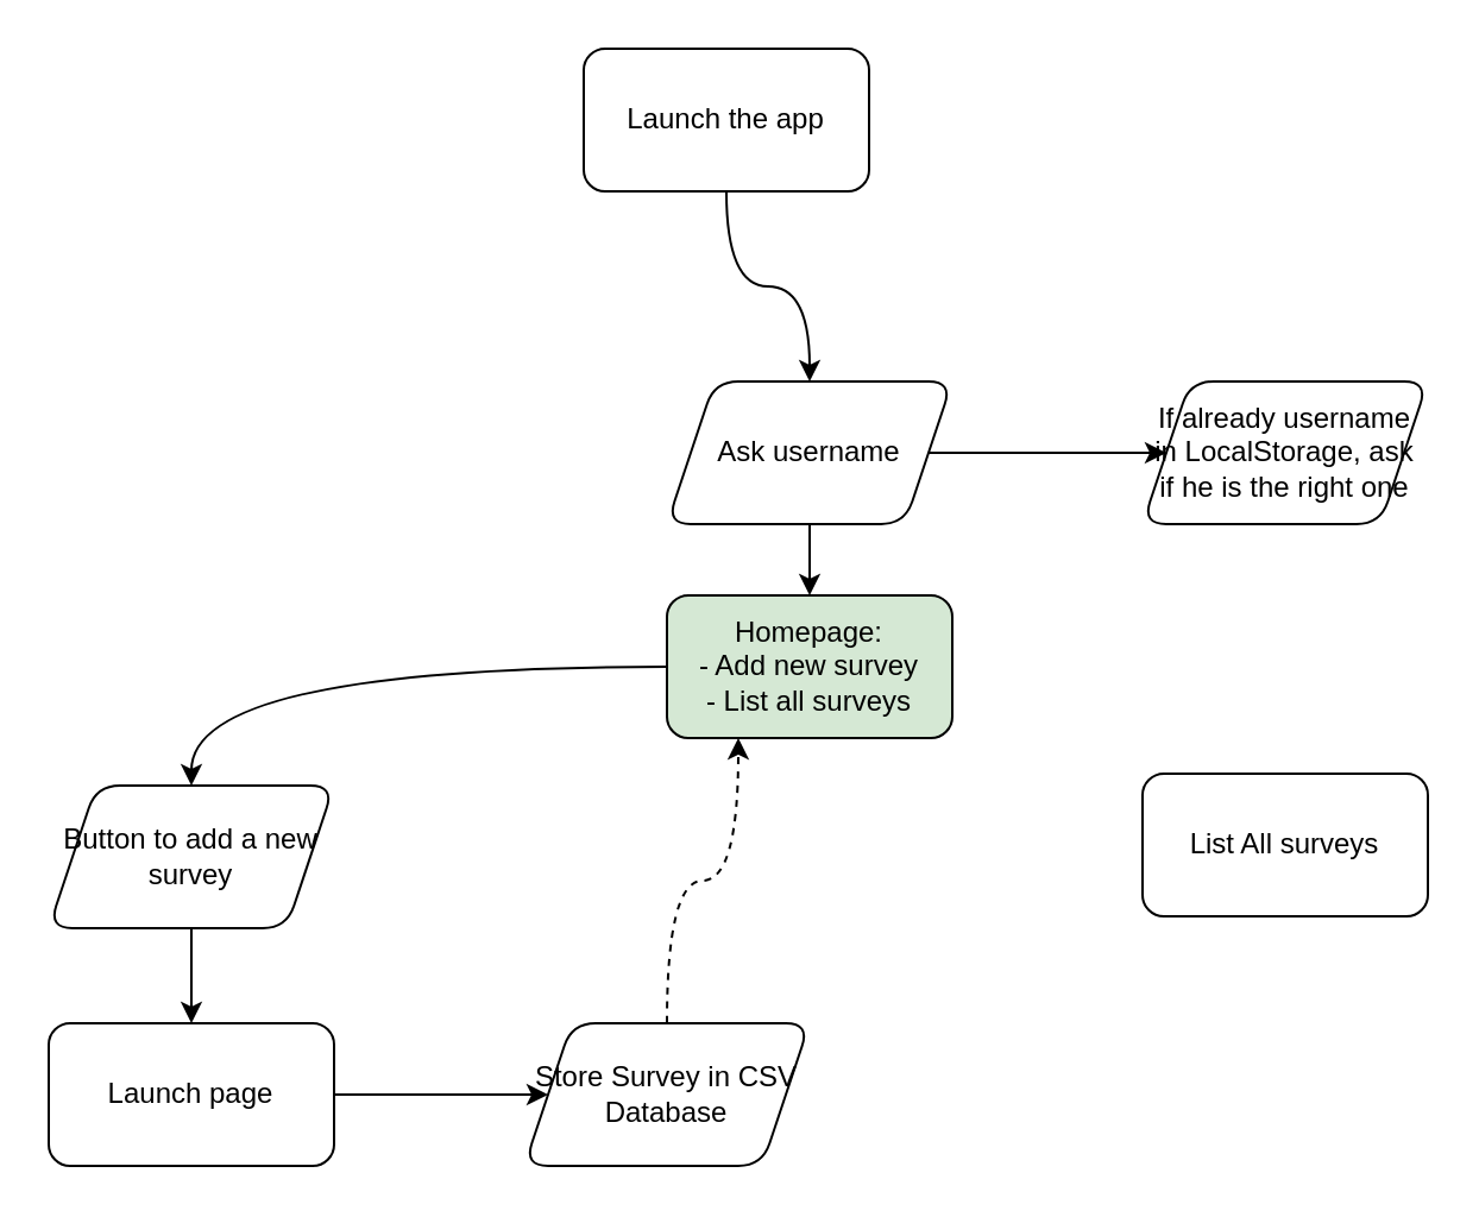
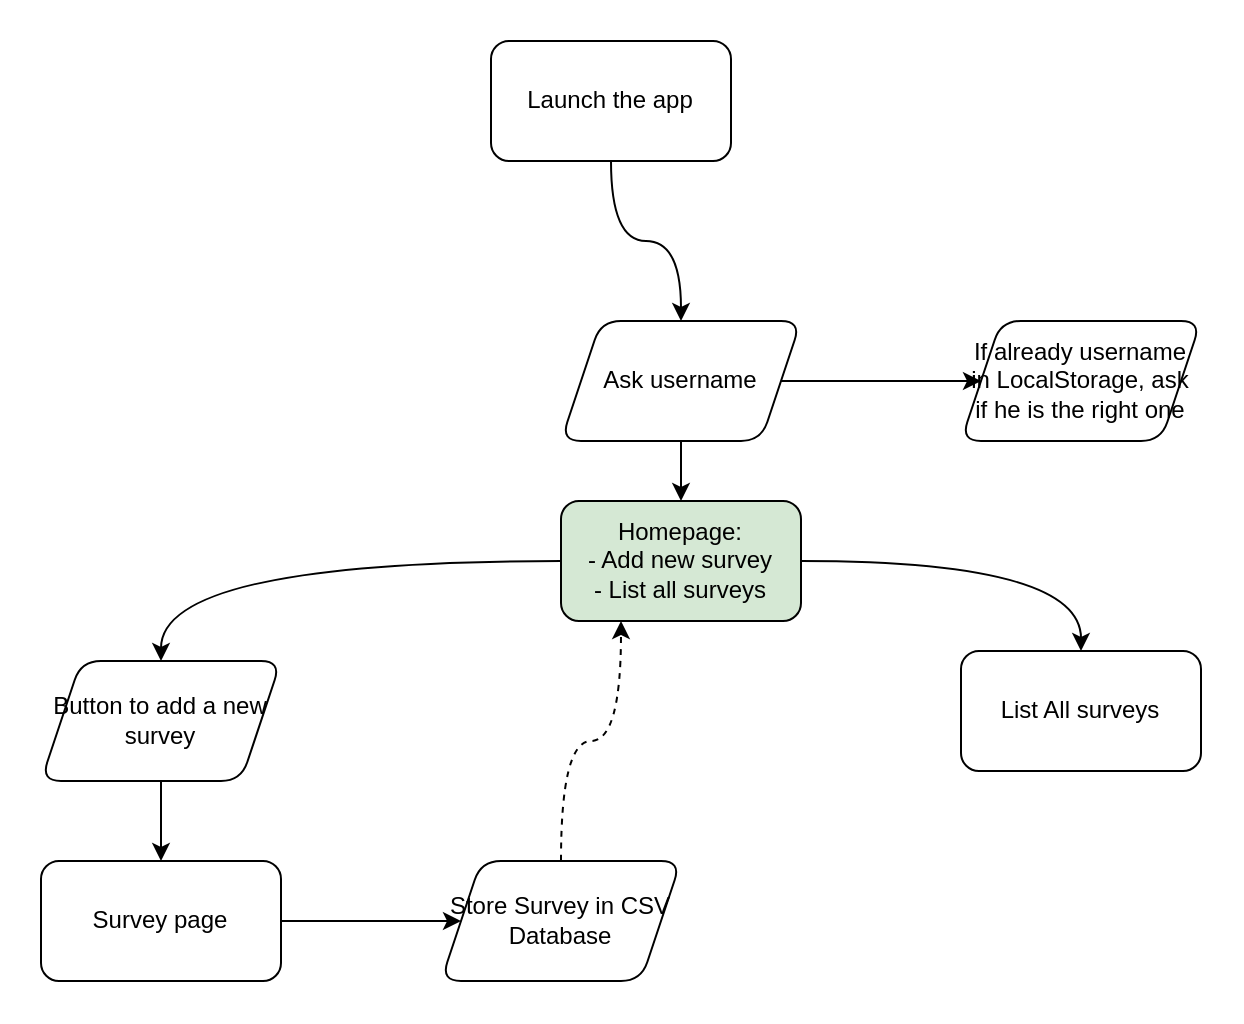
  <mxCell id="0" />
  <mxCell id="1" parent="0" />
  <mxCell id="2" value="" style="edgeStyle=orthogonalEdgeStyle;orthogonalLoop=1;jettySize=auto;html=1;curved=1;" parent="1" source="3" target="6" edge="1"><mxGeometry relative="1" as="geometry" /></mxCell>
  <mxCell id="3" value="Launch the app" style="whiteSpace=wrap;html=1;rounded=1;" parent="1" vertex="1"><mxGeometry x="245" y="20" width="120" height="60" as="geometry" /></mxCell>
  <mxCell id="4" value="" style="edgeStyle=orthogonalEdgeStyle;orthogonalLoop=1;jettySize=auto;html=1;curved=1;" parent="1" source="6" target="7" edge="1"><mxGeometry relative="1" as="geometry" /></mxCell>
  <mxCell id="5" value="" style="edgeStyle=orthogonalEdgeStyle;orthogonalLoop=1;jettySize=auto;html=1;curved=1;" parent="1" source="6" target="14" edge="1"><mxGeometry relative="1" as="geometry" /></mxCell>
  <mxCell id="6" value="Ask username" style="shape=parallelogram;perimeter=parallelogramPerimeter;whiteSpace=wrap;html=1;fixedSize=1;rounded=1;" parent="1" vertex="1"><mxGeometry x="280" y="160" width="120" height="60" as="geometry" /></mxCell>
  <mxCell id="7" value="If already username in LocalStorage, ask if he is the right one" style="shape=parallelogram;perimeter=parallelogramPerimeter;whiteSpace=wrap;html=1;fixedSize=1;rounded=1;" parent="1" vertex="1"><mxGeometry x="480" y="160" width="120" height="60" as="geometry" /></mxCell>
  <mxCell id="8" value="" style="edgeStyle=orthogonalEdgeStyle;orthogonalLoop=1;jettySize=auto;html=1;curved=1;" parent="1" source="9" target="11" edge="1"><mxGeometry relative="1" as="geometry" /></mxCell>
  <mxCell id="9" value="Button to add a new survey" style="shape=parallelogram;perimeter=parallelogramPerimeter;whiteSpace=wrap;html=1;fixedSize=1;rounded=1;" parent="1" vertex="1"><mxGeometry x="20" y="330" width="120" height="60" as="geometry" /></mxCell>
  <mxCell id="10" value="" style="edgeStyle=orthogonalEdgeStyle;orthogonalLoop=1;jettySize=auto;html=1;curved=1;" parent="1" source="11" target="16" edge="1"><mxGeometry relative="1" as="geometry" /></mxCell>
- <mxCell id="11" value="Launch page" style="whiteSpace=wrap;html=1;rounded=1;" parent="1" vertex="1"><mxGeometry x="20" y="430" width="120" height="60" as="geometry" /></mxCell>
+ <mxCell id="11" value="Survey page" style="whiteSpace=wrap;html=1;rounded=1;" parent="1" vertex="1"><mxGeometry x="20" y="430" width="120" height="60" as="geometry" /></mxCell>
  <mxCell id="12" style="edgeStyle=orthogonalEdgeStyle;orthogonalLoop=1;jettySize=auto;html=1;exitX=0;exitY=0.5;exitDx=0;exitDy=0;curved=1;" parent="1" source="14" target="9" edge="1"><mxGeometry relative="1" as="geometry" /></mxCell>
+ <mxCell id="13" value="" style="edgeStyle=orthogonalEdgeStyle;curved=1;rounded=0;orthogonalLoop=1;jettySize=auto;html=1;" parent="1" source="14" target="17" edge="1"><mxGeometry relative="1" as="geometry" /></mxCell>
  <mxCell id="14" value="Homepage:&lt;br&gt;- Add new survey&lt;br&gt;- List all surveys" style="whiteSpace=wrap;html=1;rounded=1;fillColor=#d5e8d4;" parent="1" vertex="1"><mxGeometry x="280" y="250" width="120" height="60" as="geometry" /></mxCell>
  <mxCell id="15" style="edgeStyle=orthogonalEdgeStyle;orthogonalLoop=1;jettySize=auto;html=1;exitX=0.5;exitY=0;exitDx=0;exitDy=0;entryX=0.25;entryY=1;entryDx=0;entryDy=0;curved=1;dashed=1;" parent="1" source="16" target="14" edge="1"><mxGeometry relative="1" as="geometry" /></mxCell>
  <mxCell id="16" value="Store Survey in CSV Database" style="shape=parallelogram;perimeter=parallelogramPerimeter;whiteSpace=wrap;html=1;fixedSize=1;rounded=1;" parent="1" vertex="1"><mxGeometry x="220" y="430" width="120" height="60" as="geometry" /></mxCell>
  <mxCell id="17" value="List All surveys" style="whiteSpace=wrap;html=1;rounded=1;" parent="1" vertex="1"><mxGeometry x="480" y="325" width="120" height="60" as="geometry" /></mxCell>
